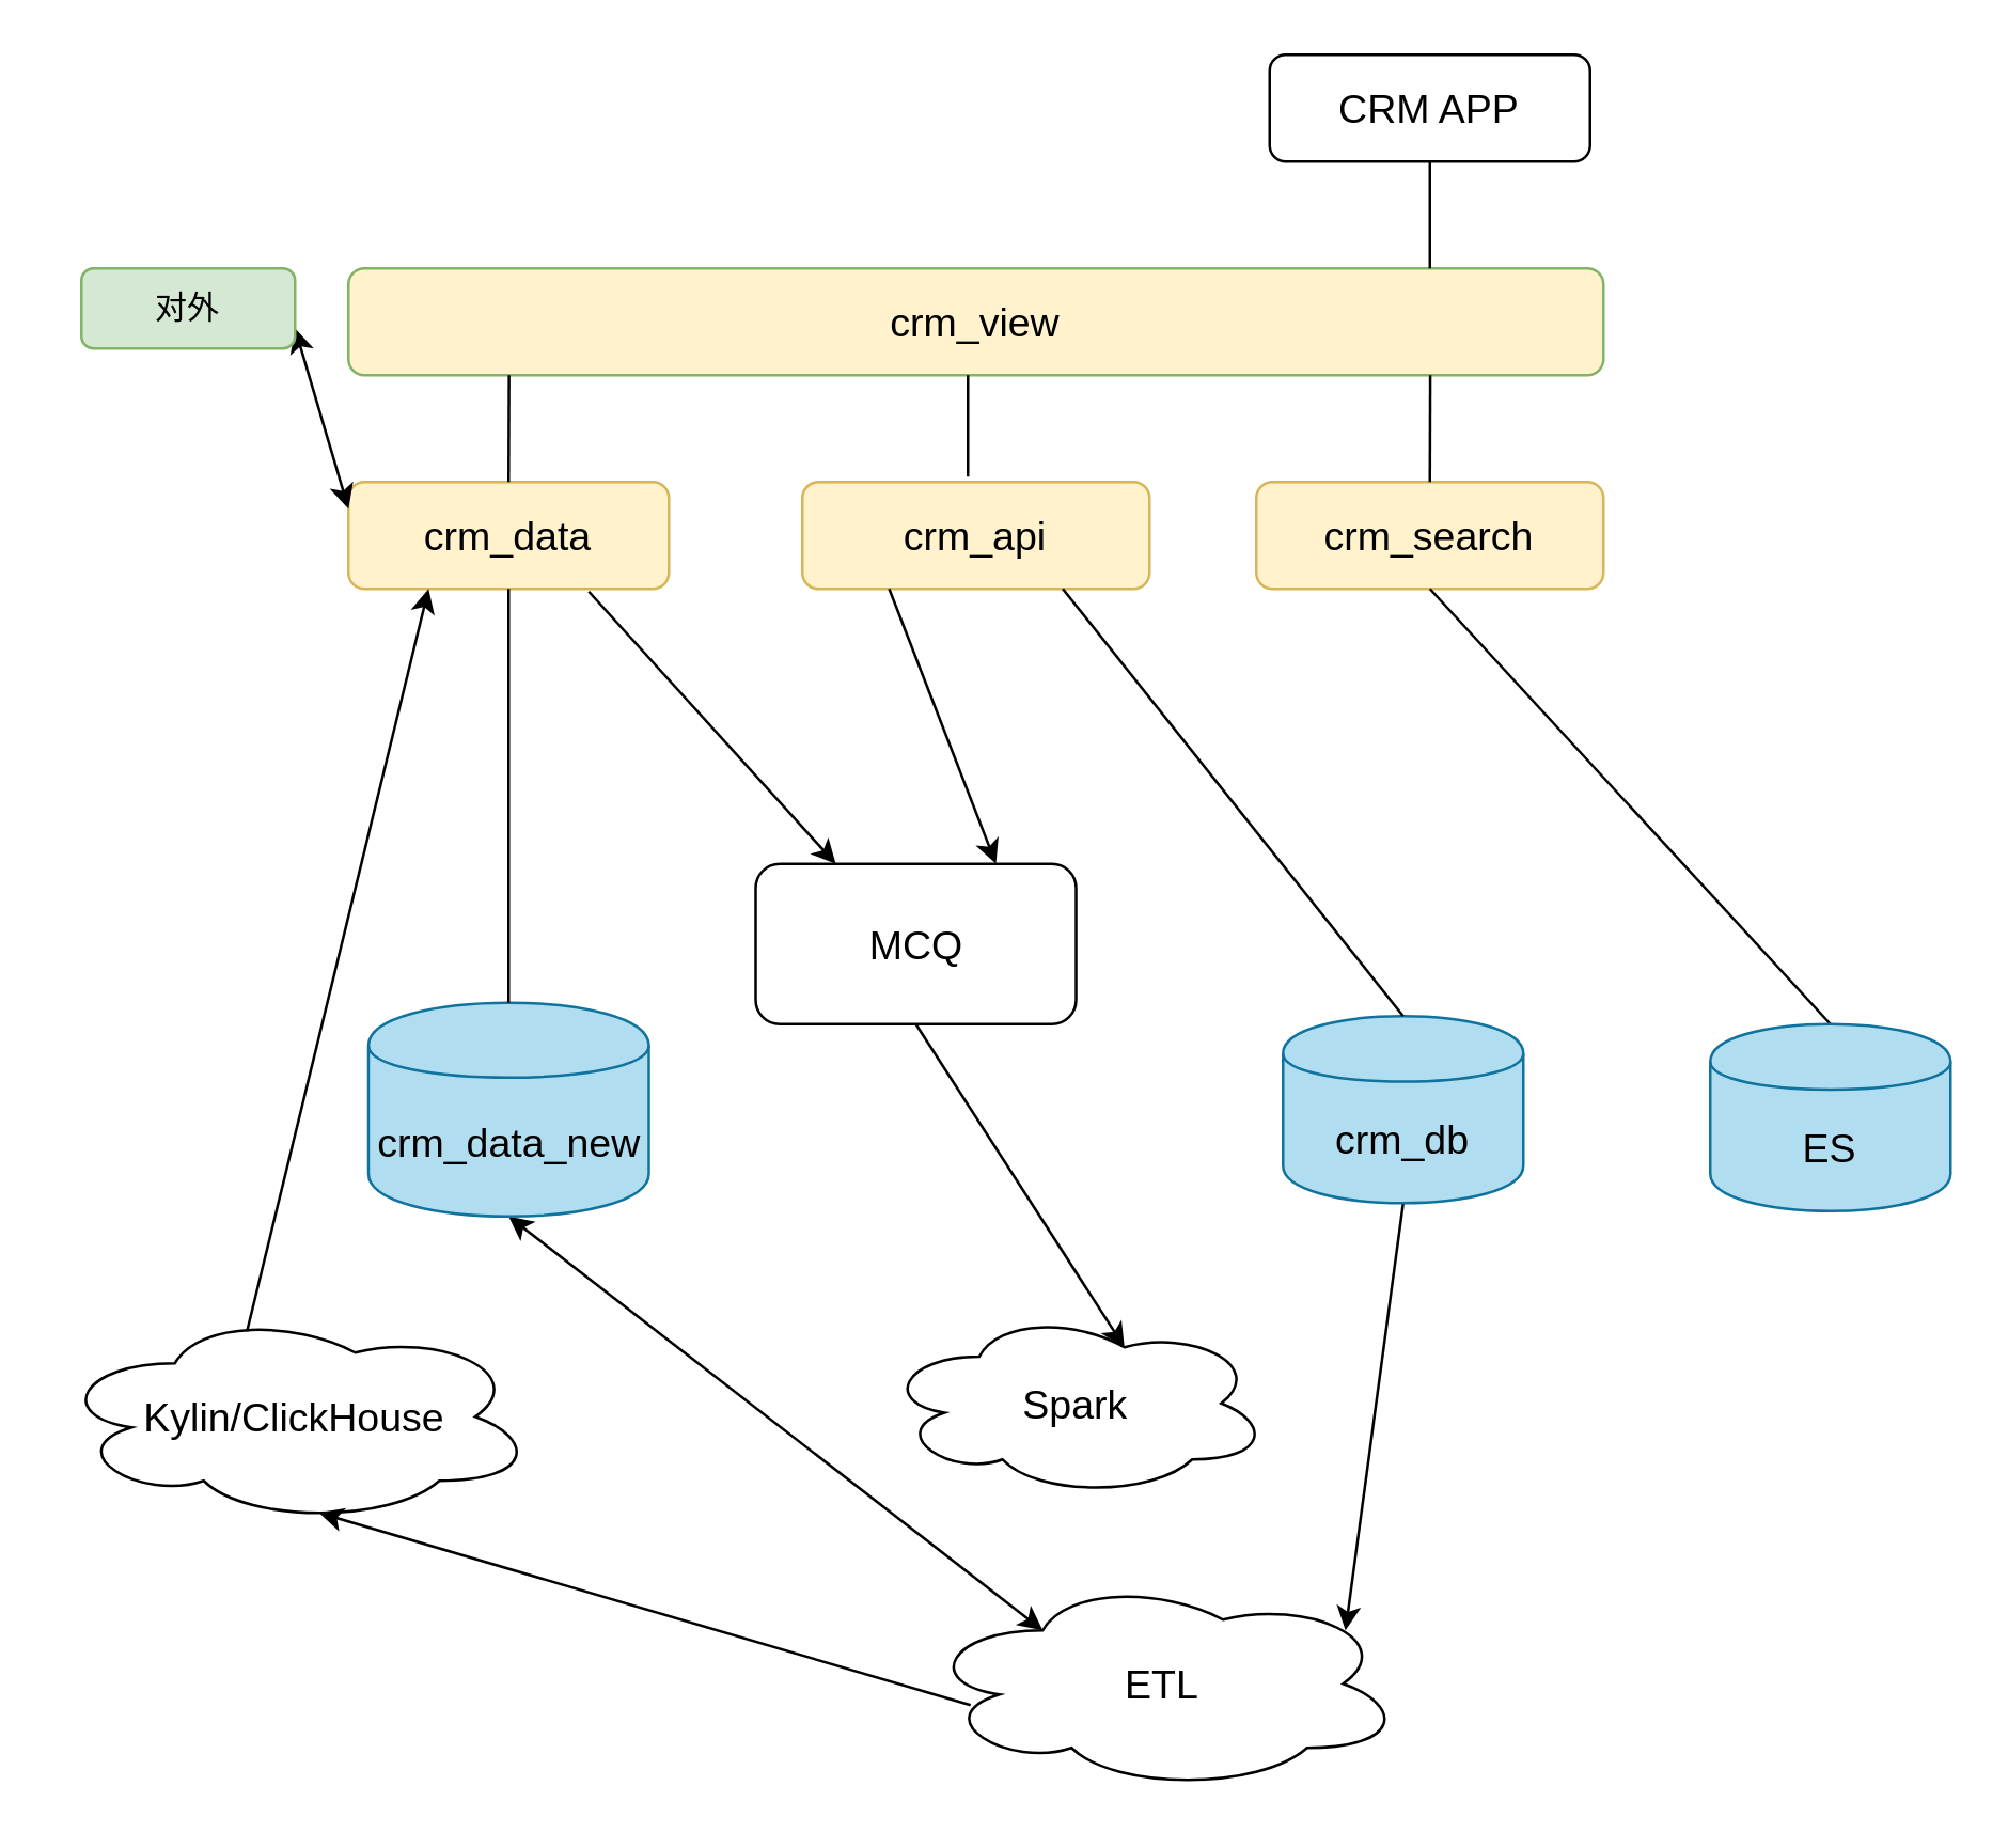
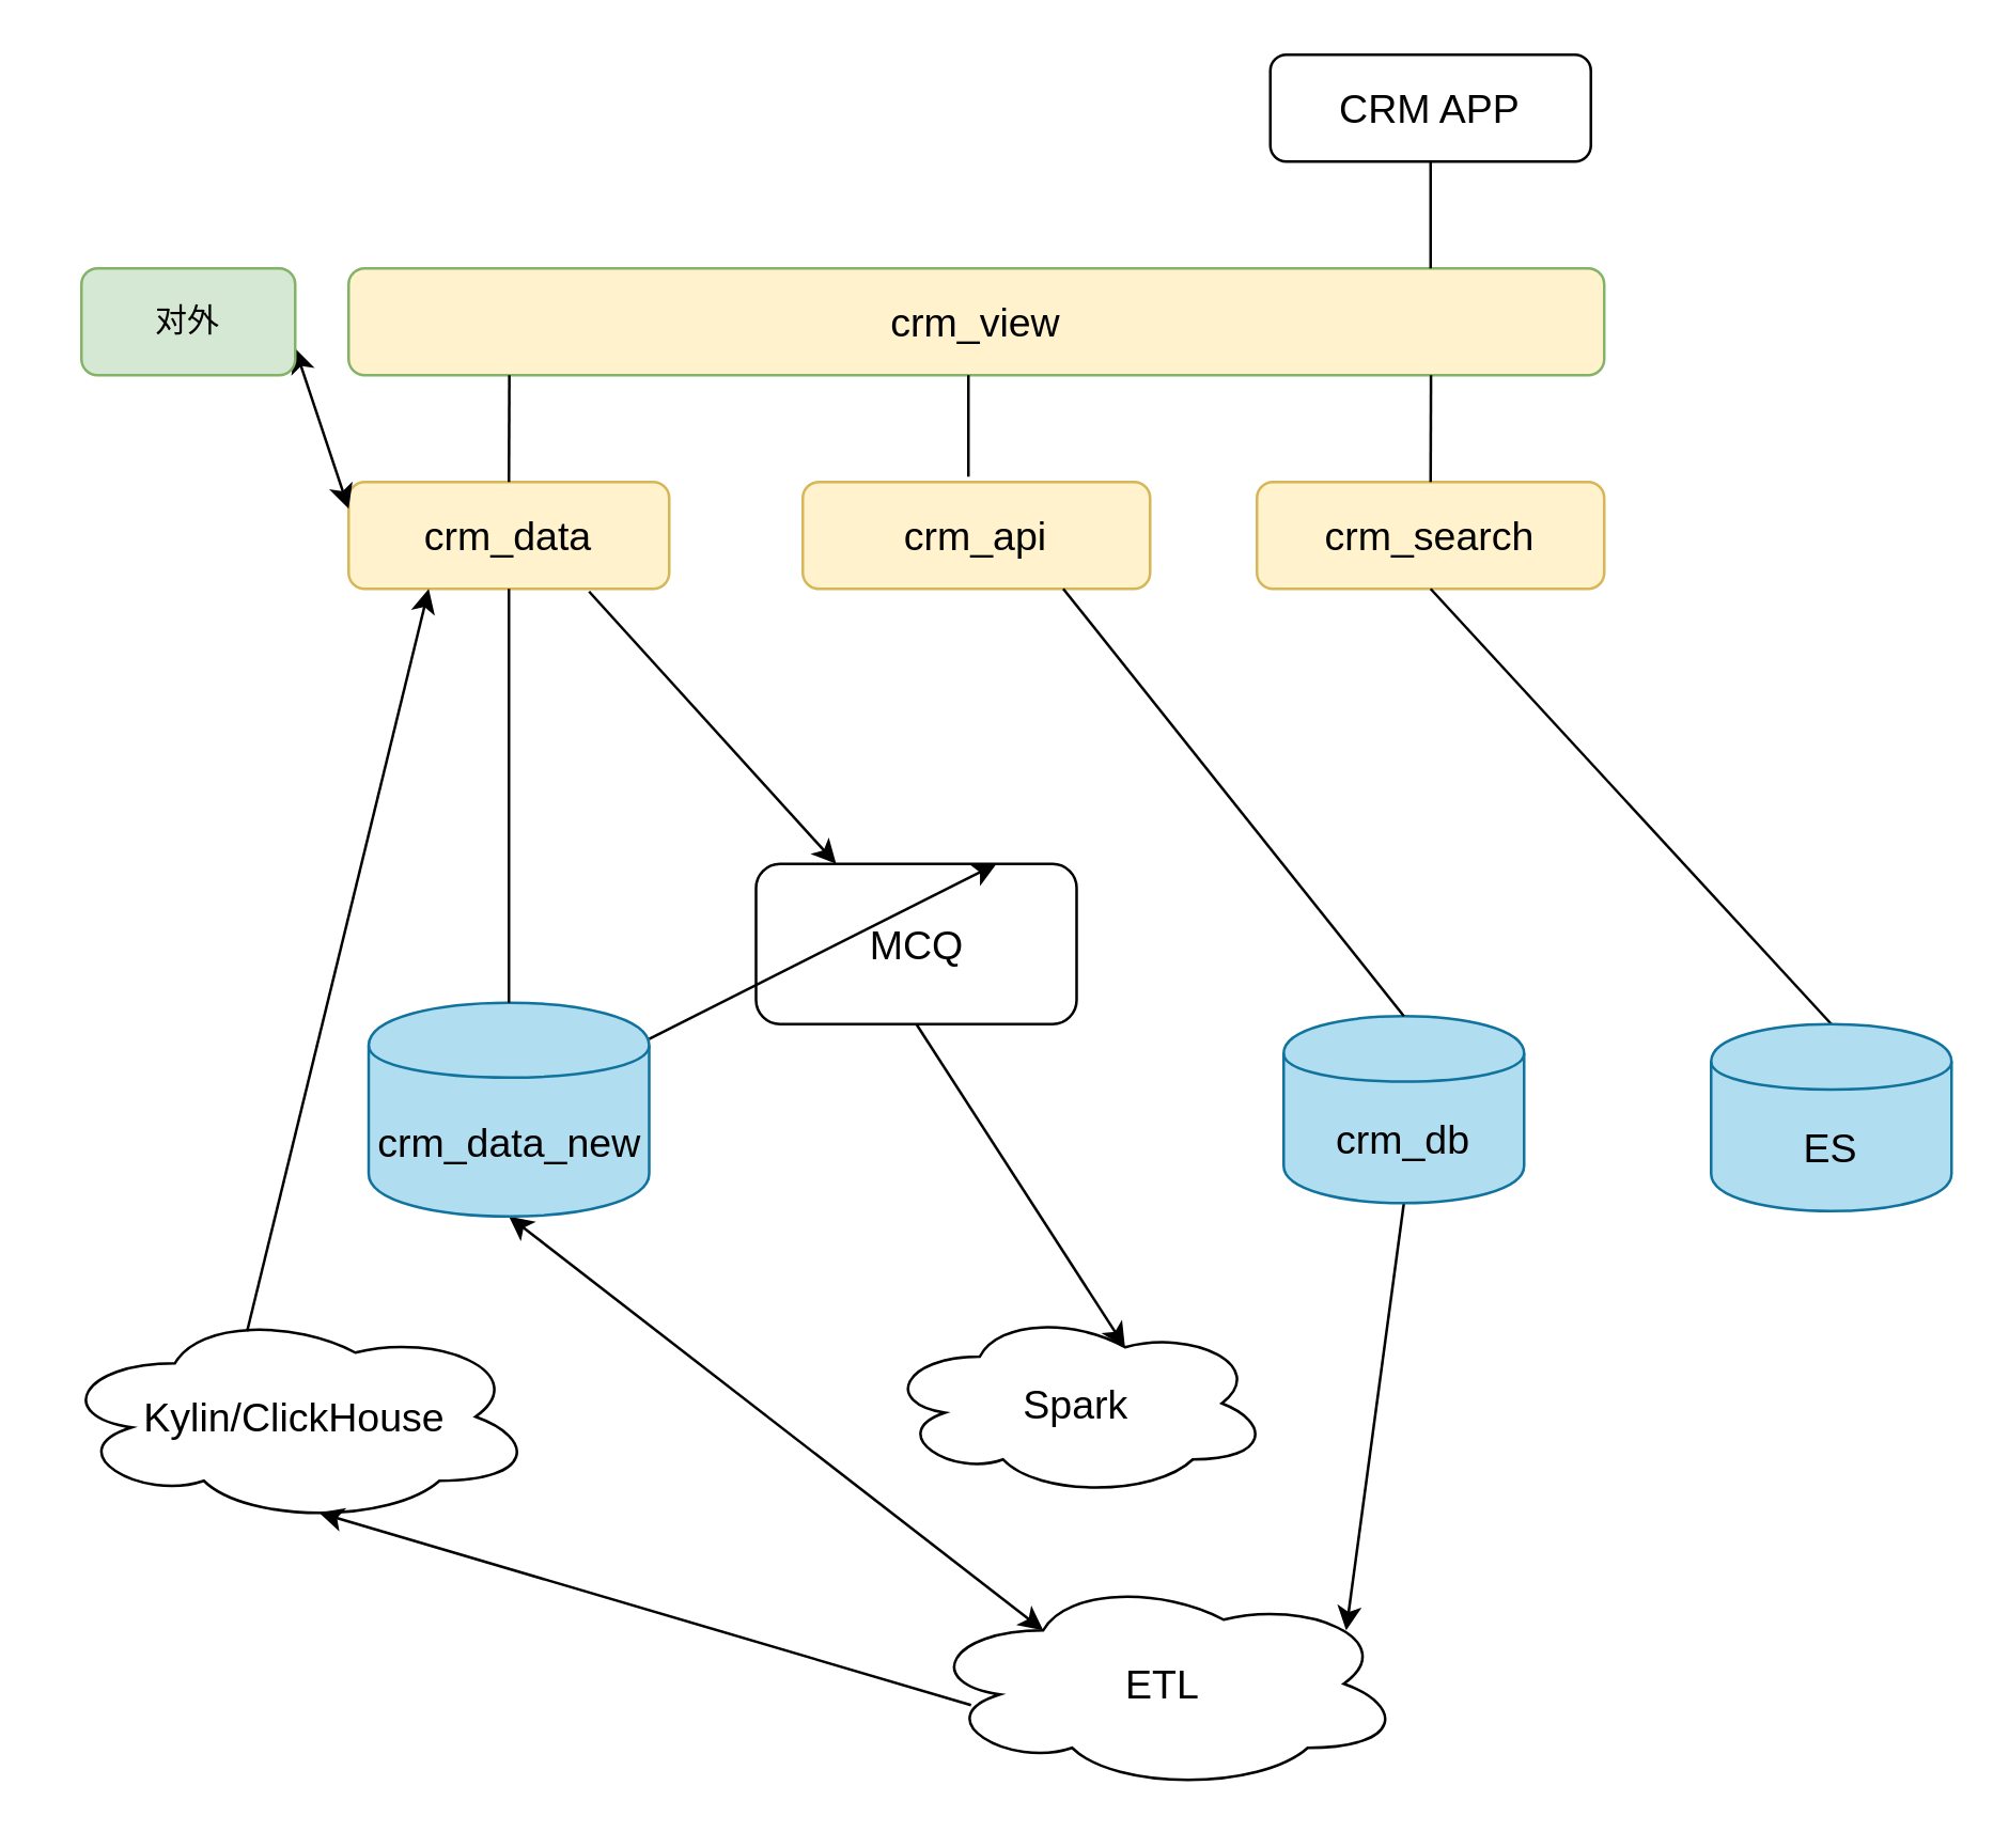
  <mxCell id="0" />
  <mxCell id="1" parent="0" />
  <mxCell id="2" value="&lt;font style=&quot;font-size: 15px&quot;&gt;crm_view&lt;/font&gt;" style="rounded=1;whiteSpace=wrap;html=1;fillColor=#fff2cc;strokeColor=#82b366;" parent="1" vertex="1"><mxGeometry x="130" y="100" width="470" height="40" as="geometry" /></mxCell>
  <mxCell id="3" value="&lt;font style=&quot;font-size: 15px&quot;&gt;crm_api&lt;/font&gt;" style="rounded=1;whiteSpace=wrap;html=1;fillColor=#fff2cc;strokeColor=#d6b656;" parent="1" vertex="1"><mxGeometry x="300" y="180" width="130" height="40" as="geometry" /></mxCell>
  <mxCell id="4" style="edgeStyle=none;rounded=0;orthogonalLoop=1;jettySize=auto;html=1;exitX=0.5;exitY=1;exitDx=0;exitDy=0;endArrow=none;endFill=0;entryX=0.868;entryY=0;entryDx=0;entryDy=0;entryPerimeter=0;" parent="1" source="5" edge="1"><mxGeometry relative="1" as="geometry"><mxPoint x="532" y="10" as="sourcePoint" /><mxPoint x="535" y="100" as="targetPoint" /></mxGeometry></mxCell>
  <mxCell id="5" value="&lt;font style=&quot;font-size: 15px&quot;&gt;CRM APP&lt;/font&gt;" style="rounded=1;whiteSpace=wrap;html=1;" parent="1" vertex="1"><mxGeometry x="475" y="20" width="120" height="40" as="geometry" /></mxCell>
  <mxCell id="6" value="&lt;span style=&quot;font-size: 15px&quot;&gt;crm_data&lt;/span&gt;" style="rounded=1;whiteSpace=wrap;html=1;fillColor=#fff2cc;strokeColor=#d6b656;" parent="1" vertex="1"><mxGeometry x="130" y="180" width="120" height="40" as="geometry" /></mxCell>
  <mxCell id="7" value="" style="endArrow=none;html=1;entryX=0.5;entryY=0;entryDx=0;entryDy=0;exitX=0.128;exitY=1;exitDx=0;exitDy=0;exitPerimeter=0;endFill=0;" parent="1" source="2" target="6" edge="1"><mxGeometry width="50" height="50" relative="1" as="geometry"><mxPoint x="170" y="140" as="sourcePoint" /><mxPoint x="220" y="90" as="targetPoint" /></mxGeometry></mxCell>
  <mxCell id="8" value="" style="endArrow=none;html=1;endFill=0;" parent="1" edge="1"><mxGeometry width="50" height="50" relative="1" as="geometry"><mxPoint x="362" y="140" as="sourcePoint" /><mxPoint x="362" y="178" as="targetPoint" /></mxGeometry></mxCell>
  <mxCell id="9" style="rounded=0;orthogonalLoop=1;jettySize=auto;html=1;exitX=0.5;exitY=1;exitDx=0;exitDy=0;endArrow=classic;endFill=1;startArrow=none;startFill=0;entryX=0.88;entryY=0.25;entryDx=0;entryDy=0;entryPerimeter=0;" parent="1" source="10" target="12" edge="1"><mxGeometry relative="1" as="geometry"><mxPoint x="360" y="480" as="targetPoint" /></mxGeometry></mxCell>
  <mxCell id="10" value="&lt;font style=&quot;font-size: 15px&quot;&gt;crm_db&lt;br&gt;&lt;/font&gt;" style="shape=cylinder;whiteSpace=wrap;html=1;boundedLbl=1;backgroundOutline=1;fillColor=#b1ddf0;strokeColor=#10739e;" parent="1" vertex="1"><mxGeometry x="480" y="380" width="90" height="70" as="geometry" /></mxCell>
  <mxCell id="11" style="rounded=0;orthogonalLoop=1;jettySize=auto;html=1;exitX=0.25;exitY=0.25;exitDx=0;exitDy=0;exitPerimeter=0;entryX=0.5;entryY=1;entryDx=0;entryDy=0;endArrow=classic;endFill=1;startArrow=classic;startFill=1;" parent="1" source="12" target="13" edge="1"><mxGeometry relative="1" as="geometry" /></mxCell>
  <mxCell id="12" value="&lt;font style=&quot;font-size: 15px&quot;&gt;ETL&lt;/font&gt;" style="ellipse;shape=cloud;whiteSpace=wrap;html=1;" parent="1" vertex="1"><mxGeometry x="345" y="590" width="180" height="80" as="geometry" /></mxCell>
  <mxCell id="13" value="&lt;font style=&quot;font-size: 15px&quot;&gt;crm_data_new&lt;/font&gt;" style="shape=cylinder;whiteSpace=wrap;html=1;boundedLbl=1;backgroundOutline=1;fillColor=#b1ddf0;strokeColor=#10739e;" parent="1" vertex="1"><mxGeometry x="137.5" y="375" width="105" height="80" as="geometry" /></mxCell>
  <mxCell id="14" value="" style="endArrow=none;html=1;exitX=0.5;exitY=1;exitDx=0;exitDy=0;entryX=0.5;entryY=0;entryDx=0;entryDy=0;endFill=0;" parent="1" source="6" target="13" edge="1"><mxGeometry width="50" height="50" relative="1" as="geometry"><mxPoint x="390" y="250" as="sourcePoint" /><mxPoint x="440" y="200" as="targetPoint" /></mxGeometry></mxCell>
  <mxCell id="15" value="" style="endArrow=none;html=1;endFill=0;exitX=0.75;exitY=1;exitDx=0;exitDy=0;entryX=0.5;entryY=0;entryDx=0;entryDy=0;" parent="1" source="3" target="10" edge="1"><mxGeometry width="50" height="50" relative="1" as="geometry"><mxPoint x="430" y="210" as="sourcePoint" /><mxPoint x="420" y="290" as="targetPoint" /></mxGeometry></mxCell>
  <mxCell id="16" value="&lt;font style=&quot;font-size: 15px&quot;&gt;crm_search&lt;/font&gt;" style="rounded=1;whiteSpace=wrap;html=1;fillColor=#fff2cc;strokeColor=#d6b656;" parent="1" vertex="1"><mxGeometry x="470" y="180" width="130" height="40" as="geometry" /></mxCell>
  <mxCell id="17" value="" style="endArrow=none;html=1;entryX=0.5;entryY=0;entryDx=0;entryDy=0;exitX=0.862;exitY=1;exitDx=0;exitDy=0;exitPerimeter=0;endFill=0;" parent="1" source="2" target="16" edge="1"><mxGeometry width="50" height="50" relative="1" as="geometry"><mxPoint x="520" y="170" as="sourcePoint" /><mxPoint x="570" y="120" as="targetPoint" /></mxGeometry></mxCell>
  <mxCell id="18" value="" style="endArrow=none;html=1;entryX=0.5;entryY=1;entryDx=0;entryDy=0;exitX=0.5;exitY=0;exitDx=0;exitDy=0;endFill=0;" parent="1" target="16" edge="1"><mxGeometry width="50" height="50" relative="1" as="geometry"><mxPoint x="685" y="383" as="sourcePoint" /><mxPoint x="580" y="250" as="targetPoint" /></mxGeometry></mxCell>
  <mxCell id="19" value="&lt;font style=&quot;font-size: 15px&quot;&gt;Kylin/ClickHouse&lt;/font&gt;" style="ellipse;shape=cloud;whiteSpace=wrap;html=1;" parent="1" vertex="1"><mxGeometry x="20" y="490" width="180" height="80" as="geometry" /></mxCell>
  <mxCell id="20" value="" style="endArrow=classic;html=1;exitX=0.1;exitY=0.6;exitDx=0;exitDy=0;exitPerimeter=0;entryX=0.55;entryY=0.95;entryDx=0;entryDy=0;entryPerimeter=0;" parent="1" source="12" target="19" edge="1"><mxGeometry width="50" height="50" relative="1" as="geometry"><mxPoint x="290" y="530" as="sourcePoint" /><mxPoint x="340" y="480" as="targetPoint" /></mxGeometry></mxCell>
  <mxCell id="21" value="&lt;font style=&quot;font-size: 15px&quot;&gt;Spark&lt;/font&gt;" style="ellipse;shape=cloud;whiteSpace=wrap;html=1;" parent="1" vertex="1"><mxGeometry x="330" y="490" width="145" height="70" as="geometry" /></mxCell>
  <mxCell id="22" value="&lt;font style=&quot;font-size: 15px&quot;&gt;MCQ&lt;/font&gt;&lt;br&gt;" style="rounded=1;whiteSpace=wrap;html=1;" parent="1" vertex="1"><mxGeometry x="282.5" y="323" width="120" height="60" as="geometry" /></mxCell>
- <mxCell id="23" value="" style="endArrow=none;html=1;entryX=0.25;entryY=1;entryDx=0;entryDy=0;startArrow=classic;startFill=1;endFill=0;exitX=0.75;exitY=0;exitDx=0;exitDy=0;" parent="1" source="22" target="3" edge="1"><mxGeometry width="50" height="50" relative="1" as="geometry"><mxPoint x="490" y="400" as="sourcePoint" /><mxPoint x="475.711" y="335" as="targetPoint" /></mxGeometry></mxCell>
+ <mxCell id="23" value="" style="endArrow=none;html=1;startArrow=classic;startFill=1;endFill=0;exitX=0.75;exitY=0;exitDx=0;exitDy=0;" parent="1" source="22" target="13" edge="1"><mxGeometry width="50" height="50" relative="1" as="geometry"><mxPoint x="490" y="400" as="sourcePoint" /><mxPoint x="475.711" y="335" as="targetPoint" /></mxGeometry></mxCell>
  <mxCell id="24" value="" style="endArrow=none;html=1;startArrow=classic;startFill=1;endFill=0;exitX=0.25;exitY=0;exitDx=0;exitDy=0;" parent="1" source="22" edge="1"><mxGeometry width="50" height="50" relative="1" as="geometry"><mxPoint x="440" y="410" as="sourcePoint" /><mxPoint x="220" y="221" as="targetPoint" /></mxGeometry></mxCell>
  <mxCell id="25" value="" style="endArrow=classic;html=1;entryX=0.625;entryY=0.2;entryDx=0;entryDy=0;entryPerimeter=0;exitX=0.5;exitY=1;exitDx=0;exitDy=0;" parent="1" source="22" target="21" edge="1"><mxGeometry width="50" height="50" relative="1" as="geometry"><mxPoint x="380" y="450" as="sourcePoint" /><mxPoint x="580" y="430" as="targetPoint" /></mxGeometry></mxCell>
  <mxCell id="26" value="" style="endArrow=classic;html=1;exitX=0.4;exitY=0.1;exitDx=0;exitDy=0;exitPerimeter=0;entryX=0.25;entryY=1;entryDx=0;entryDy=0;" parent="1" source="19" target="6" edge="1"><mxGeometry width="50" height="50" relative="1" as="geometry"><mxPoint x="110" y="500" as="sourcePoint" /><mxPoint x="160" y="450" as="targetPoint" /></mxGeometry></mxCell>
  <mxCell id="27" value="" style="endArrow=classic;startArrow=classic;html=1;exitX=0;exitY=0.25;exitDx=0;exitDy=0;entryX=1;entryY=0.75;entryDx=0;entryDy=0;" parent="1" source="6" target="28" edge="1"><mxGeometry width="50" height="50" relative="1" as="geometry"><mxPoint x="60" y="190" as="sourcePoint" /><mxPoint x="110" y="140" as="targetPoint" /></mxGeometry></mxCell>
- <mxCell id="28" value="对外" style="rounded=1;whiteSpace=wrap;html=1;fillColor=#d5e8d4;strokeColor=#82b366;" parent="1" vertex="1"><mxGeometry x="30" y="100" width="80" height="30" as="geometry" /></mxCell>
+ <mxCell id="28" value="对外" style="rounded=1;whiteSpace=wrap;html=1;fillColor=#d5e8d4;strokeColor=#82b366;" parent="1" vertex="1"><mxGeometry x="30" y="100" width="80" height="40" as="geometry" /></mxCell>
  <mxCell id="29" value="&lt;font style=&quot;font-size: 15px&quot;&gt;ES&lt;br&gt;&lt;/font&gt;" style="shape=cylinder;whiteSpace=wrap;html=1;boundedLbl=1;backgroundOutline=1;fillColor=#b1ddf0;strokeColor=#10739e;" vertex="1" parent="1"><mxGeometry x="640" y="383" width="90" height="70" as="geometry" /></mxCell>
